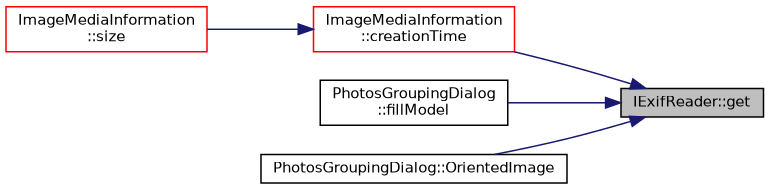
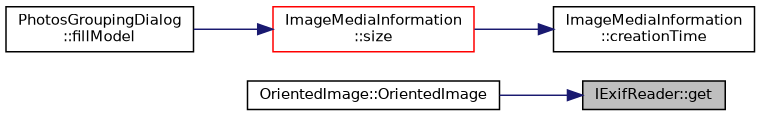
  digraph {
    rankdir=RL
    node [color=black fillcolor=white fontname=Helvetica fontsize=10 shape=record style=filled]
    edge [color=midnightblue dir=back fontname=Helvetica fontsize=10 labelfontname=Helvetica labelfontsize=10 style=solid]
    n1 [fillcolor=grey75 fontcolor=black height=0.2 label="IExifReader::get" width=0.4]
-   n2 [color=red height=0.2 label="ImageMediaInformation\l::creationTime" width=0.4]
+   n2 [height=0.2 label="ImageMediaInformation\l::creationTime" width=0.4]
    n3 [height=0.2 label="PhotosGroupingDialog\l::fillModel" width=0.4]
-   n4 [height=0.2 label="PhotosGroupingDialog::OrientedImage" width=0.4]
+   n4 [height=0.2 label="OrientedImage::OrientedImage" width=0.4]
    n5 [color=red height=0.2 label="ImageMediaInformation\l::size" width=0.4]
-   n1 -> n2
-   n1 -> n3
+   n5 -> n3
    n1 -> n4
    n2 -> n5
  }
